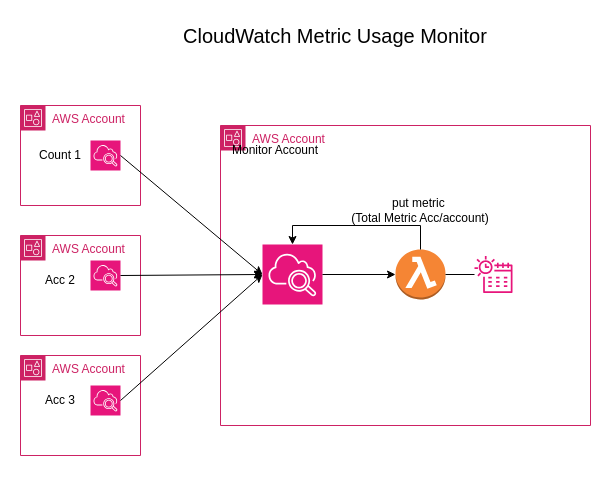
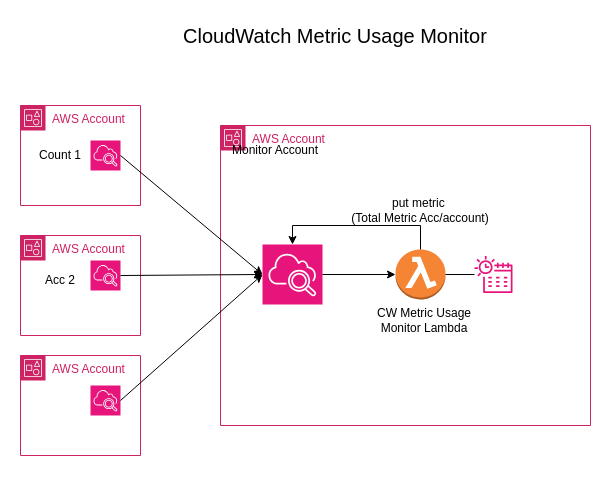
  <mxCell id="0" />
  <mxCell id="1" parent="0" />
  <mxCell id="2" value="&lt;font style=&quot;font-size: 20px;&quot;&gt;CloudWatch Metric Usage Monitor&lt;/font&gt;" style="text;html=1;align=center;verticalAlign=middle;whiteSpace=wrap;rounded=0;" vertex="1" parent="1"><mxGeometry x="160" y="20" width="350" height="30" as="geometry" /></mxCell>
  <mxCell id="3" value="AWS Account" style="points=[[0,0],[0.25,0],[0.5,0],[0.75,0],[1,0],[1,0.25],[1,0.5],[1,0.75],[1,1],[0.75,1],[0.5,1],[0.25,1],[0,1],[0,0.75],[0,0.5],[0,0.25]];outlineConnect=0;gradientColor=none;html=1;whiteSpace=wrap;fontSize=12;fontStyle=0;container=1;pointerEvents=0;collapsible=0;recursiveResize=0;shape=mxgraph.aws4.group;grIcon=mxgraph.aws4.group_account;strokeColor=#CD2264;fillColor=none;verticalAlign=top;align=left;spacingLeft=30;fontColor=#CD2264;dashed=0;" vertex="1" parent="1"><mxGeometry x="20" y="105" width="120" height="100" as="geometry" /></mxCell>
  <mxCell id="4" value="" style="sketch=0;points=[[0,0,0],[0.25,0,0],[0.5,0,0],[0.75,0,0],[1,0,0],[0,1,0],[0.25,1,0],[0.5,1,0],[0.75,1,0],[1,1,0],[0,0.25,0],[0,0.5,0],[0,0.75,0],[1,0.25,0],[1,0.5,0],[1,0.75,0]];points=[[0,0,0],[0.25,0,0],[0.5,0,0],[0.75,0,0],[1,0,0],[0,1,0],[0.25,1,0],[0.5,1,0],[0.75,1,0],[1,1,0],[0,0.25,0],[0,0.5,0],[0,0.75,0],[1,0.25,0],[1,0.5,0],[1,0.75,0]];outlineConnect=0;fontColor=#232F3E;fillColor=#E7157B;strokeColor=#ffffff;dashed=0;verticalLabelPosition=bottom;verticalAlign=top;align=center;html=1;fontSize=12;fontStyle=0;aspect=fixed;shape=mxgraph.aws4.resourceIcon;resIcon=mxgraph.aws4.cloudwatch_2;" vertex="1" parent="3"><mxGeometry x="70" y="35" width="30" height="30" as="geometry" /></mxCell>
  <mxCell id="5" value="Count 1" style="text;html=1;align=center;verticalAlign=middle;whiteSpace=wrap;rounded=0;" vertex="1" parent="3"><mxGeometry x="10" y="35" width="60" height="30" as="geometry" /></mxCell>
  <mxCell id="6" value="AWS Account" style="points=[[0,0],[0.25,0],[0.5,0],[0.75,0],[1,0],[1,0.25],[1,0.5],[1,0.75],[1,1],[0.75,1],[0.5,1],[0.25,1],[0,1],[0,0.75],[0,0.5],[0,0.25]];outlineConnect=0;gradientColor=none;html=1;whiteSpace=wrap;fontSize=12;fontStyle=0;container=1;pointerEvents=0;collapsible=0;recursiveResize=0;shape=mxgraph.aws4.group;grIcon=mxgraph.aws4.group_account;strokeColor=#CD2264;fillColor=none;verticalAlign=top;align=left;spacingLeft=30;fontColor=#CD2264;dashed=0;" vertex="1" parent="1"><mxGeometry x="20" y="235" width="120" height="100" as="geometry" /></mxCell>
  <mxCell id="7" value="" style="sketch=0;points=[[0,0,0],[0.25,0,0],[0.5,0,0],[0.75,0,0],[1,0,0],[0,1,0],[0.25,1,0],[0.5,1,0],[0.75,1,0],[1,1,0],[0,0.25,0],[0,0.5,0],[0,0.75,0],[1,0.25,0],[1,0.5,0],[1,0.75,0]];points=[[0,0,0],[0.25,0,0],[0.5,0,0],[0.75,0,0],[1,0,0],[0,1,0],[0.25,1,0],[0.5,1,0],[0.75,1,0],[1,1,0],[0,0.25,0],[0,0.5,0],[0,0.75,0],[1,0.25,0],[1,0.5,0],[1,0.75,0]];outlineConnect=0;fontColor=#232F3E;fillColor=#E7157B;strokeColor=#ffffff;dashed=0;verticalLabelPosition=bottom;verticalAlign=top;align=center;html=1;fontSize=12;fontStyle=0;aspect=fixed;shape=mxgraph.aws4.resourceIcon;resIcon=mxgraph.aws4.cloudwatch_2;" vertex="1" parent="6"><mxGeometry x="70" y="25" width="30" height="30" as="geometry" /></mxCell>
  <mxCell id="8" value="Acc 2&lt;span style=&quot;color: rgba(0, 0, 0, 0); font-family: monospace; font-size: 0px; text-align: start; text-wrap-mode: nowrap;&quot;&gt;%3CmxGraphModel%3E%3Croot%3E%3CmxCell%20id%3D%220%22%2F%3E%3CmxCell%20id%3D%221%22%20parent%3D%220%22%2F%3E%3CmxCell%20id%3D%222%22%20value%3D%22Acc%201%22%20style%3D%22text%3Bhtml%3D1%3Balign%3Dcenter%3BverticalAlign%3Dmiddle%3BwhiteSpace%3Dwrap%3Brounded%3D0%3B%22%20vertex%3D%221%22%20parent%3D%221%22%3E%3CmxGeometry%20x%3D%2250%22%20y%3D%22190%22%20width%3D%2260%22%20height%3D%2230%22%20as%3D%22geometry%22%2F%3E%3C%2FmxCell%3E%3C%2Froot%3E%3C%2FmxGraphModel%3E&lt;/span&gt;" style="text;html=1;align=center;verticalAlign=middle;whiteSpace=wrap;rounded=0;" vertex="1" parent="6"><mxGeometry x="10" y="30" width="60" height="30" as="geometry" /></mxCell>
  <mxCell id="9" value="AWS Account" style="points=[[0,0],[0.25,0],[0.5,0],[0.75,0],[1,0],[1,0.25],[1,0.5],[1,0.75],[1,1],[0.75,1],[0.5,1],[0.25,1],[0,1],[0,0.75],[0,0.5],[0,0.25]];outlineConnect=0;gradientColor=none;html=1;whiteSpace=wrap;fontSize=12;fontStyle=0;container=1;pointerEvents=0;collapsible=0;recursiveResize=0;shape=mxgraph.aws4.group;grIcon=mxgraph.aws4.group_account;strokeColor=#CD2264;fillColor=none;verticalAlign=top;align=left;spacingLeft=30;fontColor=#CD2264;dashed=0;" vertex="1" parent="1"><mxGeometry x="20" y="355" width="120" height="100" as="geometry" /></mxCell>
  <mxCell id="10" value="" style="sketch=0;points=[[0,0,0],[0.25,0,0],[0.5,0,0],[0.75,0,0],[1,0,0],[0,1,0],[0.25,1,0],[0.5,1,0],[0.75,1,0],[1,1,0],[0,0.25,0],[0,0.5,0],[0,0.75,0],[1,0.25,0],[1,0.5,0],[1,0.75,0]];points=[[0,0,0],[0.25,0,0],[0.5,0,0],[0.75,0,0],[1,0,0],[0,1,0],[0.25,1,0],[0.5,1,0],[0.75,1,0],[1,1,0],[0,0.25,0],[0,0.5,0],[0,0.75,0],[1,0.25,0],[1,0.5,0],[1,0.75,0]];outlineConnect=0;fontColor=#232F3E;fillColor=#E7157B;strokeColor=#ffffff;dashed=0;verticalLabelPosition=bottom;verticalAlign=top;align=center;html=1;fontSize=12;fontStyle=0;aspect=fixed;shape=mxgraph.aws4.resourceIcon;resIcon=mxgraph.aws4.cloudwatch_2;" vertex="1" parent="9"><mxGeometry x="70" y="30" width="30" height="30" as="geometry" /></mxCell>
- <mxCell id="11" value="Acc 3" style="text;html=1;align=center;verticalAlign=middle;whiteSpace=wrap;rounded=0;" vertex="1" parent="9"><mxGeometry x="10" y="30" width="60" height="30" as="geometry" /></mxCell>
  <mxCell id="12" value="AWS Account" style="points=[[0,0],[0.25,0],[0.5,0],[0.75,0],[1,0],[1,0.25],[1,0.5],[1,0.75],[1,1],[0.75,1],[0.5,1],[0.25,1],[0,1],[0,0.75],[0,0.5],[0,0.25]];outlineConnect=0;gradientColor=none;html=1;whiteSpace=wrap;fontSize=12;fontStyle=0;container=1;pointerEvents=0;collapsible=0;recursiveResize=0;shape=mxgraph.aws4.group;grIcon=mxgraph.aws4.group_account;strokeColor=#CD2264;fillColor=none;verticalAlign=top;align=left;spacingLeft=30;fontColor=#CD2264;dashed=0;" vertex="1" parent="1"><mxGeometry x="220" y="125" width="370" height="300" as="geometry" /></mxCell>
  <mxCell id="13" value="" style="sketch=0;points=[[0,0,0],[0.25,0,0],[0.5,0,0],[0.75,0,0],[1,0,0],[0,1,0],[0.25,1,0],[0.5,1,0],[0.75,1,0],[1,1,0],[0,0.25,0],[0,0.5,0],[0,0.75,0],[1,0.25,0],[1,0.5,0],[1,0.75,0]];points=[[0,0,0],[0.25,0,0],[0.5,0,0],[0.75,0,0],[1,0,0],[0,1,0],[0.25,1,0],[0.5,1,0],[0.75,1,0],[1,1,0],[0,0.25,0],[0,0.5,0],[0,0.75,0],[1,0.25,0],[1,0.5,0],[1,0.75,0]];outlineConnect=0;fontColor=#232F3E;fillColor=#E7157B;strokeColor=#ffffff;dashed=0;verticalLabelPosition=bottom;verticalAlign=top;align=center;html=1;fontSize=12;fontStyle=0;aspect=fixed;shape=mxgraph.aws4.resourceIcon;resIcon=mxgraph.aws4.cloudwatch_2;" vertex="1" parent="12"><mxGeometry x="42" y="119" width="60" height="60" as="geometry" /></mxCell>
  <mxCell id="14" value="Monitor Account" style="text;html=1;align=center;verticalAlign=middle;whiteSpace=wrap;rounded=0;" vertex="1" parent="12"><mxGeometry x="5" y="5" width="100" height="40" as="geometry" /></mxCell>
  <mxCell id="15" value="" style="outlineConnect=0;dashed=0;verticalLabelPosition=bottom;verticalAlign=top;align=center;html=1;shape=mxgraph.aws3.lambda_function;fillColor=#F58534;gradientColor=none;" vertex="1" parent="12"><mxGeometry x="175" y="124" width="50" height="50" as="geometry" /></mxCell>
+ <mxCell id="16" value="CW Metric Usage Monitor Lambda" style="text;html=1;align=center;verticalAlign=middle;whiteSpace=wrap;rounded=0;" vertex="1" parent="12"><mxGeometry x="150" y="180" width="108" height="30" as="geometry" /></mxCell>
  <mxCell id="17" value="" style="endArrow=classic;html=1;rounded=0;exitX=1;exitY=0.5;exitDx=0;exitDy=0;exitPerimeter=0;entryX=0;entryY=0.5;entryDx=0;entryDy=0;entryPerimeter=0;" edge="1" parent="12" source="13" target="15"><mxGeometry width="50" height="50" relative="1" as="geometry"><mxPoint x="210" y="380" as="sourcePoint" /><mxPoint x="260" y="330" as="targetPoint" /></mxGeometry></mxCell>
  <mxCell id="18" value="" style="endArrow=classic;html=1;rounded=0;exitX=0.5;exitY=0;exitDx=0;exitDy=0;exitPerimeter=0;entryX=0.5;entryY=0;entryDx=0;entryDy=0;entryPerimeter=0;edgeStyle=orthogonalEdgeStyle;" edge="1" parent="12" source="15" target="13"><mxGeometry width="50" height="50" relative="1" as="geometry"><mxPoint x="250" y="400" as="sourcePoint" /><mxPoint x="300" y="350" as="targetPoint" /><Array as="points"><mxPoint x="200" y="100" /><mxPoint x="72" y="100" /></Array></mxGeometry></mxCell>
  <mxCell id="19" value="put metric&amp;nbsp;&lt;div&gt;(Total Metric Acc/account)&lt;/div&gt;" style="text;html=1;align=center;verticalAlign=middle;whiteSpace=wrap;rounded=0;" vertex="1" parent="12"><mxGeometry x="119" y="70" width="162" height="30" as="geometry" /></mxCell>
  <mxCell id="20" value="" style="sketch=0;outlineConnect=0;fontColor=#232F3E;gradientColor=none;fillColor=#E7157B;strokeColor=none;dashed=0;verticalLabelPosition=bottom;verticalAlign=top;align=center;html=1;fontSize=12;fontStyle=0;aspect=fixed;pointerEvents=1;shape=mxgraph.aws4.eventbridge_scheduler;" vertex="1" parent="12"><mxGeometry x="254" y="130" width="38" height="38" as="geometry" /></mxCell>
  <mxCell id="21" value="" style="endArrow=none;html=1;rounded=0;exitX=1;exitY=0.5;exitDx=0;exitDy=0;exitPerimeter=0;edgeStyle=orthogonalEdgeStyle;" edge="1" parent="12" source="15" target="20"><mxGeometry width="50" height="50" relative="1" as="geometry"><mxPoint x="170" y="410" as="sourcePoint" /><mxPoint x="220" y="360" as="targetPoint" /></mxGeometry></mxCell>
  <mxCell id="22" value="" style="endArrow=classic;html=1;rounded=0;exitX=1;exitY=0.5;exitDx=0;exitDy=0;entryX=0;entryY=0.5;entryDx=0;entryDy=0;exitPerimeter=0;entryPerimeter=0;" edge="1" parent="1" source="4" target="13"><mxGeometry width="50" height="50" relative="1" as="geometry"><mxPoint x="190" y="375" as="sourcePoint" /><mxPoint x="290" y="415" as="targetPoint" /></mxGeometry></mxCell>
  <mxCell id="23" value="" style="endArrow=classic;html=1;rounded=0;exitX=1;exitY=0.5;exitDx=0;exitDy=0;entryX=0;entryY=0.5;entryDx=0;entryDy=0;exitPerimeter=0;entryPerimeter=0;" edge="1" parent="1" source="10" target="13"><mxGeometry width="50" height="50" relative="1" as="geometry"><mxPoint x="250" y="435" as="sourcePoint" /><mxPoint x="350" y="475" as="targetPoint" /></mxGeometry></mxCell>
  <mxCell id="24" value="" style="endArrow=classic;html=1;rounded=0;exitX=1;exitY=0.5;exitDx=0;exitDy=0;entryX=0;entryY=0.5;entryDx=0;entryDy=0;exitPerimeter=0;entryPerimeter=0;" edge="1" parent="1" source="7" target="13"><mxGeometry width="50" height="50" relative="1" as="geometry"><mxPoint x="250" y="395" as="sourcePoint" /><mxPoint x="350" y="435" as="targetPoint" /></mxGeometry></mxCell>
